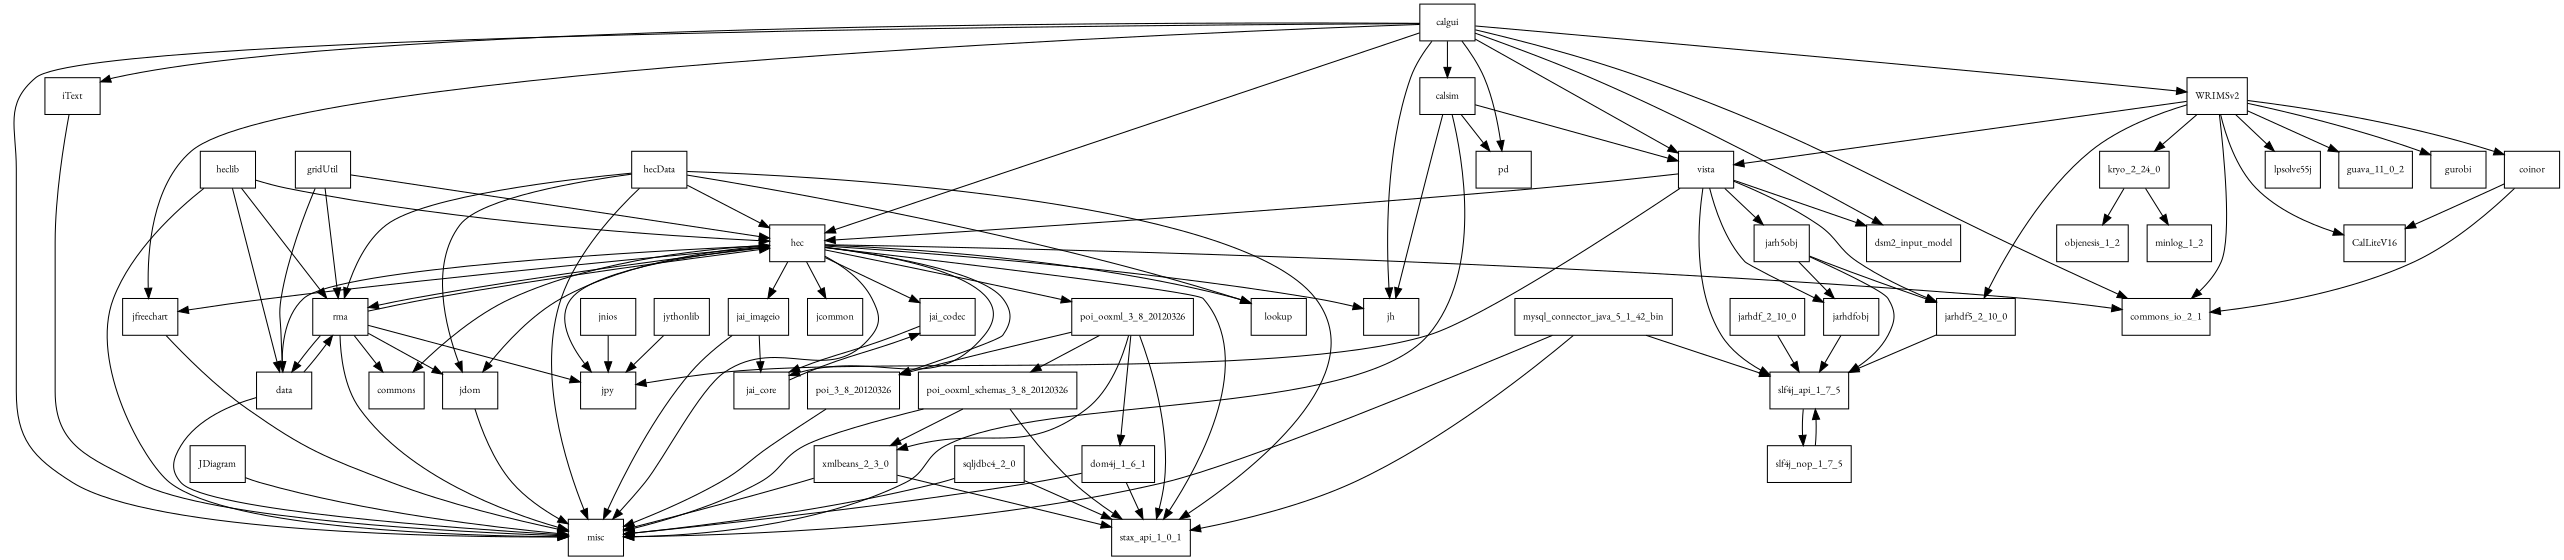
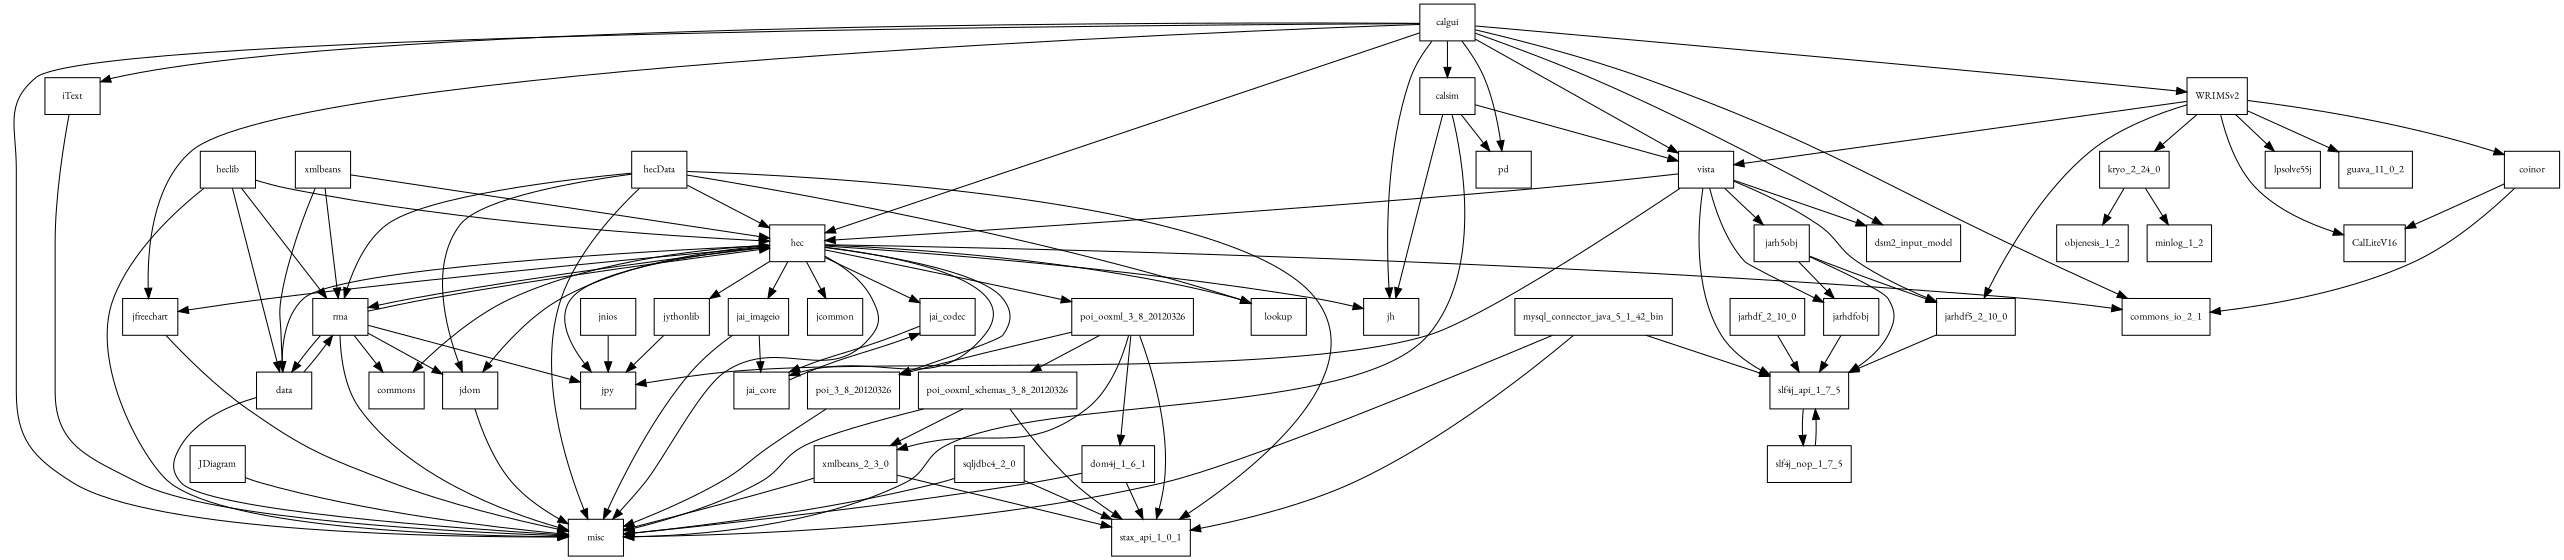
  digraph {
    fontname="EB Garamond"
    node [fontname="EB Garamond" fontsize=10.0 shape=box]
    edge [fontname="EB Garamond"]
    JDiagram
    misc
    WRIMSv2
    CalLiteV16
    coinor
    commons_io_2_1
    guava_11_0_2
-   gurobi
    jarhdf5_2_10_0
    kryo_2_24_0
    lpsolve55j
    vista
    slf4j_api_1_7_5
    minlog_1_2
    objenesis_1_2
    dsm2_input_model
    hec
    jpy
    jarh5obj
    jarhdfobj
    slf4j_nop_1_7_5
    jfreechart
    jh
    rma
    stax_api_1_0_1
    n26 [label=commons]
    jai_codec
    jai_core
    jai_imageio
    jcommon
    jdom
    lookup
    poi_3_8_20120326
    poi_ooxml_3_8_20120326
    calgui
    calsim
    iText
    pd
    data
    dom4j_1_6_1
    poi_ooxml_schemas_3_8_20120326
    xmlbeans_2_3_0
-   gridUtil
+   gridUtil [label=xmlbeans]
    hecData
    heclib
    jarhdf_2_10_0
    jnios
    jythonlib
    mysql_connector_java_5_1_42_bin
    sqljdbc4_2_0
    JDiagram -> misc
    WRIMSv2 -> CalLiteV16
    WRIMSv2 -> coinor
-   WRIMSv2 -> commons_io_2_1
    WRIMSv2 -> guava_11_0_2
-   WRIMSv2 -> gurobi
    WRIMSv2 -> jarhdf5_2_10_0
    WRIMSv2 -> kryo_2_24_0
    WRIMSv2 -> lpsolve55j
    WRIMSv2 -> vista
    coinor -> CalLiteV16
    coinor -> commons_io_2_1
    jarhdf5_2_10_0 -> slf4j_api_1_7_5
    kryo_2_24_0 -> minlog_1_2
    kryo_2_24_0 -> objenesis_1_2
    vista -> jarhdf5_2_10_0
    vista -> slf4j_api_1_7_5
    vista -> dsm2_input_model
    vista -> hec
    vista -> jpy
    vista -> jarh5obj
    vista -> jarhdfobj
    slf4j_api_1_7_5 -> slf4j_nop_1_7_5
    hec -> misc
    hec -> commons_io_2_1
    hec -> jpy
    hec -> jfreechart
    hec -> jh
    hec -> rma
-   hec -> stax_api_1_0_1
+   hec -> jythonlib
    hec -> n26
    hec -> jai_codec
    hec -> jai_core
    hec -> jai_imageio
    hec -> jcommon
    hec -> jdom
    hec -> lookup
    hec -> poi_3_8_20120326
    hec -> poi_ooxml_3_8_20120326
    jarh5obj -> jarhdf5_2_10_0
    jarh5obj -> slf4j_api_1_7_5
    jarh5obj -> jarhdfobj
    jarhdfobj -> slf4j_api_1_7_5
    slf4j_nop_1_7_5 -> slf4j_api_1_7_5
    jfreechart -> misc
    rma -> misc
    rma -> hec
    rma -> jpy
    rma -> n26
    rma -> jdom
    rma -> data
    jai_codec -> jai_core
    jai_core -> jai_codec
    jai_imageio -> misc
    jai_imageio -> jai_core
    jdom -> misc
    poi_3_8_20120326 -> misc
    poi_ooxml_3_8_20120326 -> stax_api_1_0_1
    poi_ooxml_3_8_20120326 -> poi_3_8_20120326
    poi_ooxml_3_8_20120326 -> dom4j_1_6_1
    poi_ooxml_3_8_20120326 -> poi_ooxml_schemas_3_8_20120326
    poi_ooxml_3_8_20120326 -> xmlbeans_2_3_0
    calgui -> misc
    calgui -> WRIMSv2
    calgui -> commons_io_2_1
    calgui -> vista
    calgui -> dsm2_input_model
    calgui -> hec
    calgui -> jfreechart
    calgui -> jh
    calgui -> calsim
    calgui -> iText
    calgui -> pd
    calsim -> misc
    calsim -> vista
    calsim -> jh
    calsim -> pd
    iText -> misc
    data -> misc
    data -> hec
    data -> rma
    dom4j_1_6_1 -> misc
    dom4j_1_6_1 -> stax_api_1_0_1
    poi_ooxml_schemas_3_8_20120326 -> misc
    poi_ooxml_schemas_3_8_20120326 -> stax_api_1_0_1
    poi_ooxml_schemas_3_8_20120326 -> xmlbeans_2_3_0
    xmlbeans_2_3_0 -> misc
    xmlbeans_2_3_0 -> stax_api_1_0_1
    gridUtil -> hec
    gridUtil -> rma
    gridUtil -> data
    hecData -> misc
    hecData -> hec
    hecData -> rma
    hecData -> stax_api_1_0_1
    hecData -> jdom
    hecData -> lookup
    heclib -> misc
    heclib -> hec
    heclib -> rma
    heclib -> data
    jarhdf_2_10_0 -> slf4j_api_1_7_5
    jnios -> jpy
    jythonlib -> jpy
    mysql_connector_java_5_1_42_bin -> misc
    mysql_connector_java_5_1_42_bin -> slf4j_api_1_7_5
    mysql_connector_java_5_1_42_bin -> stax_api_1_0_1
    sqljdbc4_2_0 -> misc
    sqljdbc4_2_0 -> stax_api_1_0_1
  }
